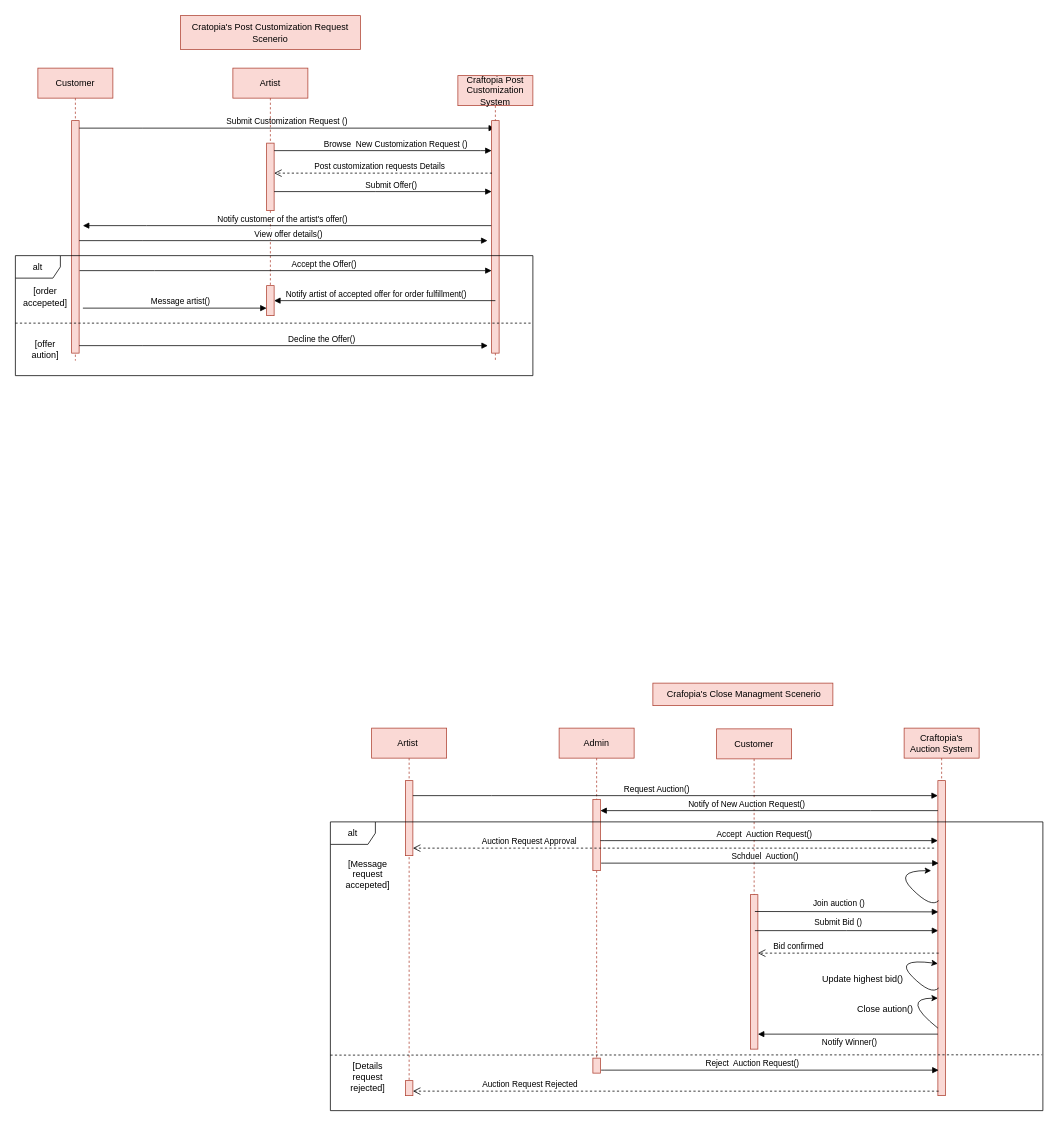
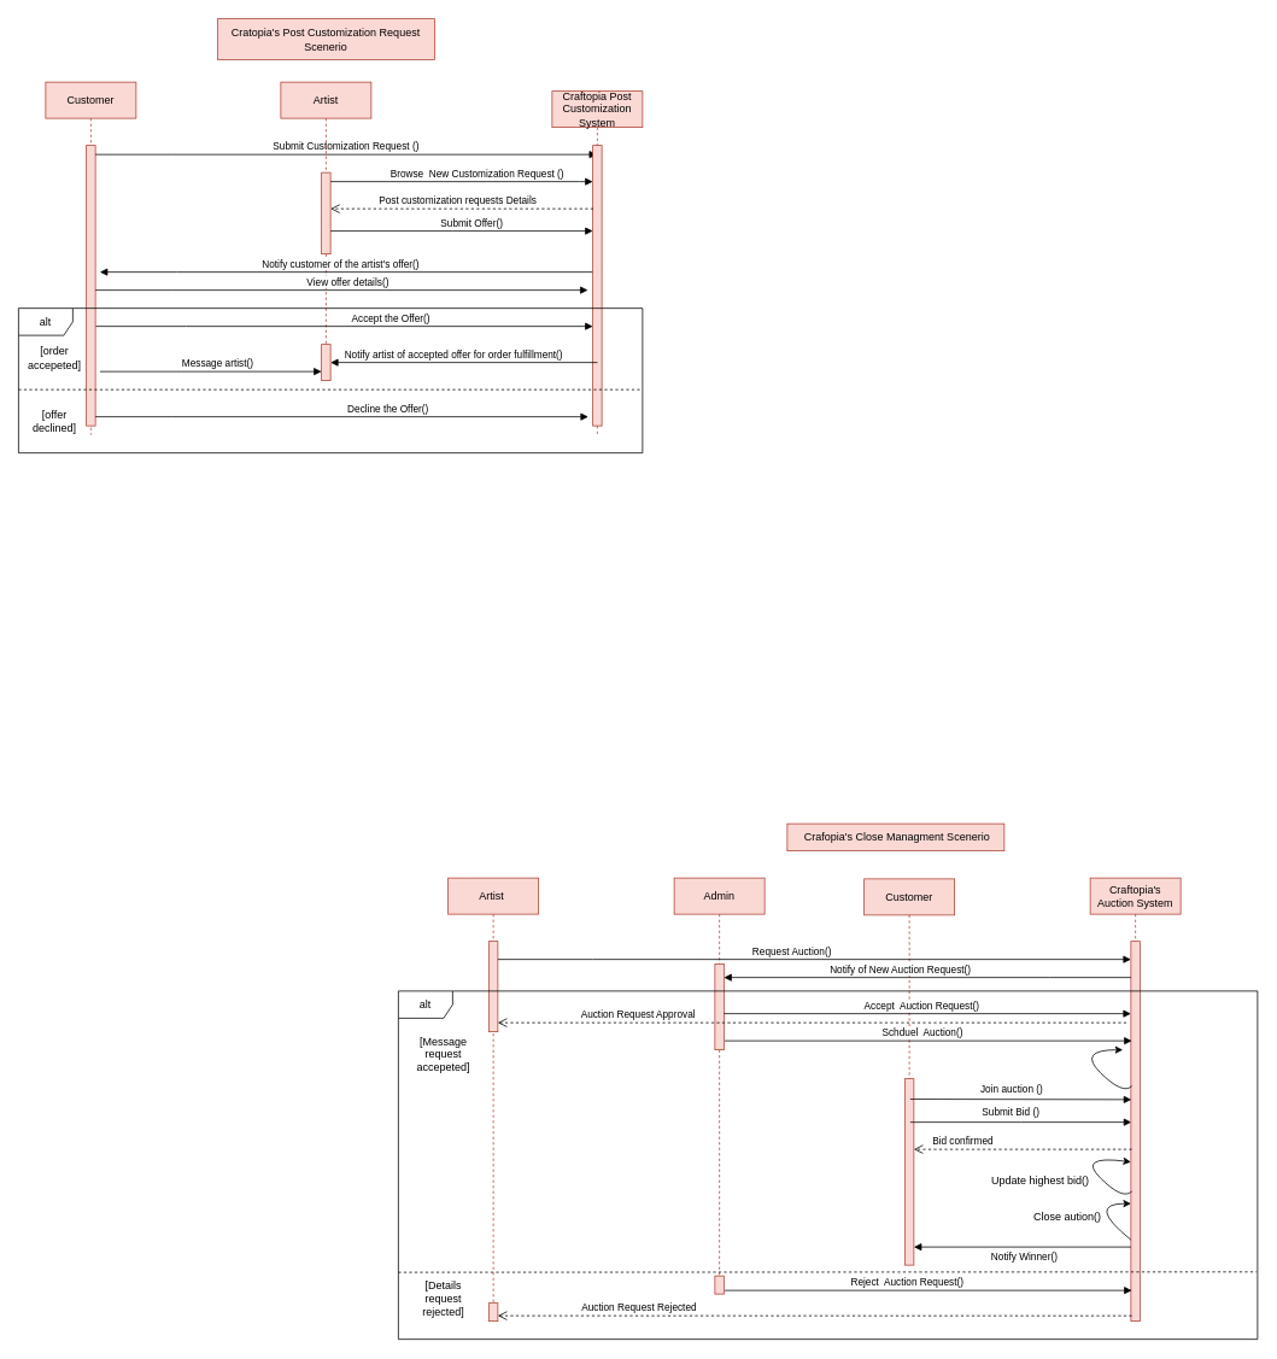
  <mxCell id="0" />
  <mxCell id="1" parent="0" />
  <mxCell id="2" value="Customer" style="shape=umlLifeline;perimeter=lifelinePerimeter;whiteSpace=wrap;html=1;container=0;dropTarget=0;collapsible=0;recursiveResize=0;outlineConnect=0;portConstraint=eastwest;newEdgeStyle={&quot;edgeStyle&quot;:&quot;elbowEdgeStyle&quot;,&quot;elbow&quot;:&quot;vertical&quot;,&quot;curved&quot;:0,&quot;rounded&quot;:0};fillColor=#fad9d5;strokeColor=#ae4132;" parent="1" vertex="1"><mxGeometry x="50" y="90" width="100" height="390" as="geometry" /></mxCell>
  <mxCell id="3" value="" style="html=1;points=[];perimeter=orthogonalPerimeter;outlineConnect=0;targetShapes=umlLifeline;portConstraint=eastwest;newEdgeStyle={&quot;edgeStyle&quot;:&quot;elbowEdgeStyle&quot;,&quot;elbow&quot;:&quot;vertical&quot;,&quot;curved&quot;:0,&quot;rounded&quot;:0};fillColor=#fad9d5;strokeColor=#ae4132;" parent="2" vertex="1"><mxGeometry x="45" y="70" width="10" height="310" as="geometry" /></mxCell>
  <mxCell id="4" value="Submit Customization Request ()" style="html=1;verticalAlign=bottom;endArrow=block;edgeStyle=elbowEdgeStyle;elbow=vertical;curved=0;rounded=0;" parent="1" source="3" target="14" edge="1"><mxGeometry relative="1" as="geometry"><mxPoint x="205" y="180" as="sourcePoint" /><Array as="points"><mxPoint x="190" y="170" /></Array></mxGeometry></mxCell>
  <mxCell id="5" value="Cratopia's Post Customization Request Scenerio" style="text;html=1;align=center;verticalAlign=middle;whiteSpace=wrap;rounded=0;fillColor=#fad9d5;strokeColor=#ae4132;" parent="1" vertex="1"><mxGeometry x="240" y="20" width="240" height="45" as="geometry" /></mxCell>
  <mxCell id="6" value="Artist" style="shape=umlLifeline;perimeter=lifelinePerimeter;whiteSpace=wrap;html=1;container=0;dropTarget=0;collapsible=0;recursiveResize=0;outlineConnect=0;portConstraint=eastwest;newEdgeStyle={&quot;edgeStyle&quot;:&quot;elbowEdgeStyle&quot;,&quot;elbow&quot;:&quot;vertical&quot;,&quot;curved&quot;:0,&quot;rounded&quot;:0};fillColor=#fad9d5;strokeColor=#ae4132;" parent="1" vertex="1"><mxGeometry x="310" y="90" width="100" height="330" as="geometry" /></mxCell>
  <mxCell id="7" value="" style="html=1;points=[];perimeter=orthogonalPerimeter;outlineConnect=0;targetShapes=umlLifeline;portConstraint=eastwest;newEdgeStyle={&quot;edgeStyle&quot;:&quot;elbowEdgeStyle&quot;,&quot;elbow&quot;:&quot;vertical&quot;,&quot;curved&quot;:0,&quot;rounded&quot;:0};fillColor=#fad9d5;strokeColor=#ae4132;" parent="6" vertex="1"><mxGeometry x="45" y="100" width="10" height="90" as="geometry" /></mxCell>
  <mxCell id="8" value="" style="html=1;points=[];perimeter=orthogonalPerimeter;outlineConnect=0;targetShapes=umlLifeline;portConstraint=eastwest;newEdgeStyle={&quot;edgeStyle&quot;:&quot;elbowEdgeStyle&quot;,&quot;elbow&quot;:&quot;vertical&quot;,&quot;curved&quot;:0,&quot;rounded&quot;:0};fillColor=#fad9d5;strokeColor=#ae4132;" parent="6" vertex="1"><mxGeometry x="45" y="290" width="10" height="40" as="geometry" /></mxCell>
  <mxCell id="9" value="View offer details()" style="html=1;verticalAlign=bottom;endArrow=block;edgeStyle=elbowEdgeStyle;elbow=vertical;curved=0;rounded=0;" parent="1" edge="1"><mxGeometry x="0.023" relative="1" as="geometry"><mxPoint x="105" y="320" as="sourcePoint" /><Array as="points"><mxPoint x="190" y="320" /></Array><mxPoint x="649.5" y="320" as="targetPoint" /><mxPoint as="offset" /></mxGeometry></mxCell>
  <mxCell id="10" value="Message artist()" style="html=1;verticalAlign=bottom;endArrow=block;edgeStyle=elbowEdgeStyle;elbow=vertical;curved=0;rounded=0;" parent="1" edge="1"><mxGeometry x="0.061" relative="1" as="geometry"><mxPoint x="110" y="410" as="sourcePoint" /><Array as="points"><mxPoint x="200" y="410" /></Array><mxPoint x="355" y="410" as="targetPoint" /><mxPoint as="offset" /></mxGeometry></mxCell>
  <mxCell id="11" value="Accept the Offer()&amp;nbsp;" style="html=1;verticalAlign=bottom;endArrow=block;edgeStyle=elbowEdgeStyle;elbow=vertical;curved=0;rounded=0;" parent="1" edge="1"><mxGeometry x="0.191" relative="1" as="geometry"><mxPoint x="105.5" y="360" as="sourcePoint" /><Array as="points"><mxPoint x="205.5" y="360" /></Array><mxPoint x="655" y="360" as="targetPoint" /><mxPoint as="offset" /></mxGeometry></mxCell>
  <mxCell id="12" value="Artist&amp;nbsp;" style="shape=umlLifeline;perimeter=lifelinePerimeter;whiteSpace=wrap;html=1;container=0;dropTarget=0;collapsible=0;recursiveResize=0;outlineConnect=0;portConstraint=eastwest;newEdgeStyle={&quot;edgeStyle&quot;:&quot;elbowEdgeStyle&quot;,&quot;elbow&quot;:&quot;vertical&quot;,&quot;curved&quot;:0,&quot;rounded&quot;:0};fillColor=#fad9d5;strokeColor=#ae4132;" parent="1" vertex="1"><mxGeometry x="495" y="970" width="100" height="470" as="geometry" /></mxCell>
  <mxCell id="13" value="&amp;nbsp;Crafopia's Close Managment Scenerio" style="text;html=1;align=center;verticalAlign=middle;whiteSpace=wrap;rounded=0;fillColor=#fad9d5;strokeColor=#ae4132;" parent="1" vertex="1"><mxGeometry x="870" y="910" width="240" height="30" as="geometry" /></mxCell>
  <mxCell id="14" value="Craftopia Post Customization System" style="shape=umlLifeline;perimeter=lifelinePerimeter;whiteSpace=wrap;html=1;container=0;dropTarget=0;collapsible=0;recursiveResize=0;outlineConnect=0;portConstraint=eastwest;newEdgeStyle={&quot;edgeStyle&quot;:&quot;elbowEdgeStyle&quot;,&quot;elbow&quot;:&quot;vertical&quot;,&quot;curved&quot;:0,&quot;rounded&quot;:0};fillColor=#fad9d5;strokeColor=#ae4132;" parent="1" vertex="1"><mxGeometry x="610" y="100" width="100" height="380" as="geometry" /></mxCell>
  <mxCell id="15" value="" style="html=1;points=[];perimeter=orthogonalPerimeter;outlineConnect=0;targetShapes=umlLifeline;portConstraint=eastwest;newEdgeStyle={&quot;edgeStyle&quot;:&quot;elbowEdgeStyle&quot;,&quot;elbow&quot;:&quot;vertical&quot;,&quot;curved&quot;:0,&quot;rounded&quot;:0};fillColor=#fad9d5;strokeColor=#ae4132;" parent="14" vertex="1"><mxGeometry x="45" y="60" width="10" height="310" as="geometry" /></mxCell>
  <mxCell id="16" value="&amp;nbsp;Post customization requests Details" style="html=1;verticalAlign=bottom;endArrow=open;dashed=1;endSize=8;edgeStyle=elbowEdgeStyle;elbow=horizontal;curved=0;rounded=0;" parent="1" target="7" edge="1"><mxGeometry x="0.049" relative="1" as="geometry"><mxPoint x="370" y="230" as="targetPoint" /><Array as="points"><mxPoint x="650.5" y="230" /></Array><mxPoint x="655.5" y="230" as="sourcePoint" /><mxPoint as="offset" /></mxGeometry></mxCell>
  <mxCell id="17" value="Submit Offer()" style="html=1;verticalAlign=bottom;endArrow=block;edgeStyle=elbowEdgeStyle;elbow=vertical;curved=0;rounded=0;" parent="1" edge="1"><mxGeometry x="0.075" relative="1" as="geometry"><mxPoint x="365" y="254.64" as="sourcePoint" /><Array as="points"><mxPoint x="499.75" y="254.64" /></Array><mxPoint x="655" y="254.64" as="targetPoint" /><mxPoint as="offset" /></mxGeometry></mxCell>
  <mxCell id="18" value="alt" style="shape=umlFrame;whiteSpace=wrap;html=1;pointerEvents=0;" parent="1" vertex="1"><mxGeometry x="20" y="340" width="690" height="160" as="geometry" /></mxCell>
  <mxCell id="19" value="" style="html=1;points=[];perimeter=orthogonalPerimeter;outlineConnect=0;targetShapes=umlLifeline;portConstraint=eastwest;newEdgeStyle={&quot;edgeStyle&quot;:&quot;elbowEdgeStyle&quot;,&quot;elbow&quot;:&quot;vertical&quot;,&quot;curved&quot;:0,&quot;rounded&quot;:0};fillColor=#fad9d5;strokeColor=#ae4132;" parent="1" vertex="1"><mxGeometry x="540" y="1040" width="10" height="100" as="geometry" /></mxCell>
  <mxCell id="20" value="Admin" style="shape=umlLifeline;perimeter=lifelinePerimeter;whiteSpace=wrap;html=1;container=0;dropTarget=0;collapsible=0;recursiveResize=0;outlineConnect=0;portConstraint=eastwest;newEdgeStyle={&quot;edgeStyle&quot;:&quot;elbowEdgeStyle&quot;,&quot;elbow&quot;:&quot;vertical&quot;,&quot;curved&quot;:0,&quot;rounded&quot;:0};fillColor=#fad9d5;strokeColor=#ae4132;" parent="1" vertex="1"><mxGeometry x="745" y="970" width="100" height="440" as="geometry" /></mxCell>
  <mxCell id="21" value="" style="html=1;points=[];perimeter=orthogonalPerimeter;outlineConnect=0;targetShapes=umlLifeline;portConstraint=eastwest;newEdgeStyle={&quot;edgeStyle&quot;:&quot;elbowEdgeStyle&quot;,&quot;elbow&quot;:&quot;vertical&quot;,&quot;curved&quot;:0,&quot;rounded&quot;:0};fillColor=#fad9d5;strokeColor=#ae4132;" parent="20" vertex="1"><mxGeometry x="45" y="95" width="10" height="95" as="geometry" /></mxCell>
  <mxCell id="22" value="Customer" style="shape=umlLifeline;perimeter=lifelinePerimeter;whiteSpace=wrap;html=1;container=0;dropTarget=0;collapsible=0;recursiveResize=0;outlineConnect=0;portConstraint=eastwest;newEdgeStyle={&quot;edgeStyle&quot;:&quot;elbowEdgeStyle&quot;,&quot;elbow&quot;:&quot;vertical&quot;,&quot;curved&quot;:0,&quot;rounded&quot;:0};fillColor=#fad9d5;strokeColor=#ae4132;" parent="1" vertex="1"><mxGeometry x="955" y="971" width="100" height="429" as="geometry" /></mxCell>
  <mxCell id="23" value="" style="html=1;points=[];perimeter=orthogonalPerimeter;outlineConnect=0;targetShapes=umlLifeline;portConstraint=eastwest;newEdgeStyle={&quot;edgeStyle&quot;:&quot;elbowEdgeStyle&quot;,&quot;elbow&quot;:&quot;vertical&quot;,&quot;curved&quot;:0,&quot;rounded&quot;:0};fillColor=#fad9d5;strokeColor=#ae4132;" parent="22" vertex="1"><mxGeometry x="45" y="221" width="10" height="206" as="geometry" /></mxCell>
  <mxCell id="24" value="Request Auction()" style="html=1;verticalAlign=bottom;endArrow=block;edgeStyle=elbowEdgeStyle;elbow=vertical;curved=0;rounded=0;" parent="1" source="19" target="28" edge="1"><mxGeometry x="-0.074" relative="1" as="geometry"><mxPoint x="555" y="1060" as="sourcePoint" /><Array as="points"><mxPoint x="655" y="1060" /><mxPoint x="745" y="1070" /></Array><mxPoint x="715" y="1060" as="targetPoint" /><mxPoint x="1" as="offset" /></mxGeometry></mxCell>
  <mxCell id="25" value="Submit Bid ()" style="html=1;verticalAlign=bottom;endArrow=block;edgeStyle=elbowEdgeStyle;elbow=vertical;curved=0;rounded=0;" parent="1" edge="1"><mxGeometry x="-0.097" y="3" relative="1" as="geometry"><mxPoint x="1006" y="1240" as="sourcePoint" /><Array as="points" /><mxPoint x="1250.5" y="1240" as="targetPoint" /><mxPoint x="1" y="1" as="offset" /></mxGeometry></mxCell>
  <mxCell id="26" value="" style="html=1;points=[];perimeter=orthogonalPerimeter;outlineConnect=0;targetShapes=umlLifeline;portConstraint=eastwest;newEdgeStyle={&quot;edgeStyle&quot;:&quot;elbowEdgeStyle&quot;,&quot;elbow&quot;:&quot;vertical&quot;,&quot;curved&quot;:0,&quot;rounded&quot;:0};fillColor=#fad9d5;strokeColor=#ae4132;" parent="1" vertex="1"><mxGeometry x="790" y="1410" width="10" height="20" as="geometry" /></mxCell>
  <mxCell id="27" value="Craftopia's Auction System" style="shape=umlLifeline;perimeter=lifelinePerimeter;whiteSpace=wrap;html=1;container=0;dropTarget=0;collapsible=0;recursiveResize=0;outlineConnect=0;portConstraint=eastwest;newEdgeStyle={&quot;edgeStyle&quot;:&quot;elbowEdgeStyle&quot;,&quot;elbow&quot;:&quot;vertical&quot;,&quot;curved&quot;:0,&quot;rounded&quot;:0};fillColor=#fad9d5;strokeColor=#ae4132;" parent="1" vertex="1"><mxGeometry x="1205" y="970" width="100" height="490" as="geometry" /></mxCell>
  <mxCell id="28" value="" style="html=1;points=[];perimeter=orthogonalPerimeter;outlineConnect=0;targetShapes=umlLifeline;portConstraint=eastwest;newEdgeStyle={&quot;edgeStyle&quot;:&quot;elbowEdgeStyle&quot;,&quot;elbow&quot;:&quot;vertical&quot;,&quot;curved&quot;:0,&quot;rounded&quot;:0};fillColor=#fad9d5;strokeColor=#ae4132;" parent="27" vertex="1"><mxGeometry x="45" y="70" width="10" height="420" as="geometry" /></mxCell>
  <mxCell id="29" value="Notify of New Auction Request()" style="html=1;verticalAlign=bottom;endArrow=block;edgeStyle=elbowEdgeStyle;elbow=vertical;curved=0;rounded=0;" parent="1" edge="1"><mxGeometry x="0.133" relative="1" as="geometry"><mxPoint x="1250" y="1080" as="sourcePoint" /><Array as="points"><mxPoint x="1160" y="1080" /><mxPoint x="1070" y="1070" /></Array><mxPoint x="800" y="1080" as="targetPoint" /><mxPoint as="offset" /></mxGeometry></mxCell>
  <mxCell id="30" value="Accept&amp;nbsp; Auction Request()&amp;nbsp;" style="html=1;verticalAlign=bottom;endArrow=block;edgeStyle=elbowEdgeStyle;elbow=vertical;curved=0;rounded=0;" parent="1" edge="1"><mxGeometry x="-0.022" relative="1" as="geometry"><mxPoint x="800" y="1120" as="sourcePoint" /><Array as="points"><mxPoint x="805" y="1120" /></Array><mxPoint x="1250" y="1120" as="targetPoint" /><mxPoint as="offset" /></mxGeometry></mxCell>
  <mxCell id="31" value="" style="html=1;points=[];perimeter=orthogonalPerimeter;outlineConnect=0;targetShapes=umlLifeline;portConstraint=eastwest;newEdgeStyle={&quot;edgeStyle&quot;:&quot;elbowEdgeStyle&quot;,&quot;elbow&quot;:&quot;vertical&quot;,&quot;curved&quot;:0,&quot;rounded&quot;:0};fillColor=#fad9d5;strokeColor=#ae4132;" parent="1" vertex="1"><mxGeometry x="540" y="1440" width="10" height="20" as="geometry" /></mxCell>
  <mxCell id="32" value="Notify Winner()" style="html=1;verticalAlign=bottom;endArrow=block;edgeStyle=elbowEdgeStyle;elbow=vertical;curved=0;rounded=0;" parent="1" edge="1"><mxGeometry x="-0.02" y="20" relative="1" as="geometry"><mxPoint x="1250" y="1378" as="sourcePoint" /><Array as="points"><mxPoint x="1145" y="1378" /></Array><mxPoint x="1010" y="1378" as="targetPoint" /><mxPoint as="offset" /></mxGeometry></mxCell>
  <mxCell id="33" value="Auction Request Approval" style="html=1;verticalAlign=bottom;endArrow=open;dashed=1;endSize=8;edgeStyle=elbowEdgeStyle;elbow=horizontal;curved=0;rounded=0;" parent="1" target="19" edge="1"><mxGeometry x="0.554" relative="1" as="geometry"><mxPoint x="800" y="1130" as="targetPoint" /><Array as="points"><mxPoint x="905" y="1130" /></Array><mxPoint x="1245" y="1130" as="sourcePoint" /><mxPoint as="offset" /></mxGeometry></mxCell>
  <mxCell id="34" value="" style="endArrow=none;dashed=1;html=1;rounded=0;entryX=0.998;entryY=0.579;entryDx=0;entryDy=0;entryPerimeter=0;exitX=0;exitY=0.625;exitDx=0;exitDy=0;exitPerimeter=0;" parent="1" edge="1"><mxGeometry width="50" height="50" relative="1" as="geometry"><mxPoint x="20" y="430" as="sourcePoint" /><mxPoint x="710" y="430" as="targetPoint" /></mxGeometry></mxCell>
  <mxCell id="35" value="Decline the Offer()&amp;nbsp;" style="html=1;verticalAlign=bottom;endArrow=block;edgeStyle=elbowEdgeStyle;elbow=vertical;curved=0;rounded=0;" parent="1" edge="1"><mxGeometry x="0.191" relative="1" as="geometry"><mxPoint x="105" y="460" as="sourcePoint" /><Array as="points"><mxPoint x="190" y="460" /></Array><mxPoint x="650" y="460" as="targetPoint" /><mxPoint as="offset" /></mxGeometry></mxCell>
  <mxCell id="36" value="[order accepeted]" style="text;html=1;align=center;verticalAlign=middle;whiteSpace=wrap;rounded=0;" parent="1" vertex="1"><mxGeometry x="30" y="380" width="60" height="30" as="geometry" /></mxCell>
- <mxCell id="37" value="[offer aution]" style="text;html=1;align=center;verticalAlign=middle;whiteSpace=wrap;rounded=0;" parent="1" vertex="1"><mxGeometry x="30" y="450" width="60" height="30" as="geometry" /></mxCell>
+ <mxCell id="37" value="[offer declined]" style="text;html=1;align=center;verticalAlign=middle;whiteSpace=wrap;rounded=0;" parent="1" vertex="1"><mxGeometry x="30" y="450" width="60" height="30" as="geometry" /></mxCell>
  <mxCell id="38" value="alt" style="shape=umlFrame;whiteSpace=wrap;html=1;pointerEvents=0;" parent="1" vertex="1"><mxGeometry x="440" y="1095" width="950" height="385" as="geometry" /></mxCell>
  <mxCell id="39" value="" style="endArrow=none;dashed=1;html=1;rounded=0;entryX=0.999;entryY=0.791;entryDx=0;entryDy=0;entryPerimeter=0;" parent="1" edge="1"><mxGeometry width="50" height="50" relative="1" as="geometry"><mxPoint x="440" y="1406" as="sourcePoint" /><mxPoint x="1389.05" y="1405.535" as="targetPoint" /></mxGeometry></mxCell>
  <mxCell id="40" value="[Message request accepeted]" style="text;html=1;align=center;verticalAlign=middle;whiteSpace=wrap;rounded=0;" parent="1" vertex="1"><mxGeometry x="460" y="1150" width="60" height="30" as="geometry" /></mxCell>
  <mxCell id="41" value="[Details request rejected]" style="text;html=1;align=center;verticalAlign=middle;whiteSpace=wrap;rounded=0;" parent="1" vertex="1"><mxGeometry x="460" y="1420" width="60" height="30" as="geometry" /></mxCell>
  <mxCell id="42" value="Reject&amp;nbsp; Auction Request()&amp;nbsp;" style="html=1;verticalAlign=bottom;endArrow=block;edgeStyle=elbowEdgeStyle;elbow=vertical;curved=0;rounded=0;" parent="1" edge="1"><mxGeometry x="-0.098" relative="1" as="geometry"><mxPoint x="801" y="1426" as="sourcePoint" /><Array as="points"><mxPoint x="806" y="1426" /></Array><mxPoint x="1251" y="1426" as="targetPoint" /><mxPoint as="offset" /></mxGeometry></mxCell>
  <mxCell id="43" value="Auction Request Rejected" style="html=1;verticalAlign=bottom;endArrow=open;dashed=1;endSize=8;edgeStyle=elbowEdgeStyle;elbow=horizontal;curved=0;rounded=0;" parent="1" edge="1"><mxGeometry x="0.554" relative="1" as="geometry"><mxPoint x="550" y="1454" as="targetPoint" /><Array as="points"><mxPoint x="911" y="1454.05" /></Array><mxPoint x="1251" y="1454.05" as="sourcePoint" /><mxPoint as="offset" /></mxGeometry></mxCell>
  <mxCell id="44" value="" style="curved=1;endArrow=classic;html=1;rounded=0;" parent="1" edge="1"><mxGeometry width="50" height="50" relative="1" as="geometry"><mxPoint x="1250" y="1370" as="sourcePoint" /><mxPoint x="1250" y="1330" as="targetPoint" /><Array as="points"><mxPoint x="1200" y="1330" /></Array></mxGeometry></mxCell>
  <mxCell id="45" value="Close aution()" style="text;html=1;align=center;verticalAlign=middle;whiteSpace=wrap;rounded=0;" parent="1" vertex="1"><mxGeometry x="1140" y="1330" width="80" height="30" as="geometry" /></mxCell>
  <mxCell id="46" value="Schduel&amp;nbsp; Auction()&amp;nbsp;" style="html=1;verticalAlign=bottom;endArrow=block;edgeStyle=elbowEdgeStyle;elbow=vertical;curved=0;rounded=0;" parent="1" edge="1"><mxGeometry x="-0.022" relative="1" as="geometry"><mxPoint x="801" y="1150" as="sourcePoint" /><Array as="points"><mxPoint x="806" y="1150" /></Array><mxPoint x="1251" y="1150" as="targetPoint" /><mxPoint as="offset" /></mxGeometry></mxCell>
  <mxCell id="47" value="Join auction ()" style="html=1;verticalAlign=bottom;endArrow=block;edgeStyle=elbowEdgeStyle;elbow=vertical;curved=0;rounded=0;" parent="1" edge="1"><mxGeometry x="-0.097" y="3" relative="1" as="geometry"><mxPoint x="1006" y="1214.52" as="sourcePoint" /><Array as="points" /><mxPoint x="1250.5" y="1214.52" as="targetPoint" /><mxPoint x="1" y="1" as="offset" /></mxGeometry></mxCell>
  <mxCell id="48" value="" style="curved=1;endArrow=classic;html=1;rounded=0;" parent="1" edge="1"><mxGeometry width="50" height="50" relative="1" as="geometry"><mxPoint x="1251" y="1200" as="sourcePoint" /><mxPoint x="1241" y="1160" as="targetPoint" /><Array as="points"><mxPoint x="1241" y="1210" /><mxPoint x="1191" y="1160" /></Array></mxGeometry></mxCell>
  <mxCell id="49" value="" style="curved=1;endArrow=classic;html=1;rounded=0;" parent="1" edge="1"><mxGeometry width="50" height="50" relative="1" as="geometry"><mxPoint x="1251" y="1316.5" as="sourcePoint" /><mxPoint x="1250" y="1284" as="targetPoint" /><Array as="points"><mxPoint x="1241" y="1326.5" /><mxPoint x="1191" y="1276.5" /></Array></mxGeometry></mxCell>
  <mxCell id="50" value="Update highest bid()" style="text;html=1;align=center;verticalAlign=middle;whiteSpace=wrap;rounded=0;" parent="1" vertex="1"><mxGeometry x="1090" y="1290" width="120" height="30" as="geometry" /></mxCell>
  <mxCell id="51" value="Bid confirmed" style="html=1;verticalAlign=bottom;endArrow=open;dashed=1;endSize=8;edgeStyle=elbowEdgeStyle;elbow=horizontal;curved=0;rounded=0;" parent="1" edge="1"><mxGeometry x="0.554" relative="1" as="geometry"><mxPoint x="1010" y="1270" as="targetPoint" /><Array as="points"><mxPoint x="1038" y="1270" /></Array><mxPoint x="1251" y="1270" as="sourcePoint" /><mxPoint as="offset" /></mxGeometry></mxCell>
  <mxCell id="52" value="Browse&amp;nbsp; New Customization Request ()" style="html=1;verticalAlign=bottom;endArrow=block;edgeStyle=elbowEdgeStyle;elbow=vertical;curved=0;rounded=0;" parent="1" source="7" target="15" edge="1"><mxGeometry x="0.117" relative="1" as="geometry"><mxPoint x="370" y="200" as="sourcePoint" /><Array as="points"><mxPoint x="640" y="200" /></Array><mxPoint x="790.5" y="210" as="targetPoint" /><mxPoint as="offset" /></mxGeometry></mxCell>
  <mxCell id="53" value="Notify customer of the artist's offer()" style="html=1;verticalAlign=bottom;endArrow=block;edgeStyle=elbowEdgeStyle;elbow=vertical;curved=0;rounded=0;" edge="1" parent="1"><mxGeometry x="0.023" relative="1" as="geometry"><mxPoint x="654.5" y="300" as="sourcePoint" /><Array as="points"><mxPoint x="195" y="300" /></Array><mxPoint x="110" y="300" as="targetPoint" /><mxPoint as="offset" /></mxGeometry></mxCell>
  <mxCell id="54" value="Notify artist of accepted offer for order fulfillment()" style="html=1;verticalAlign=bottom;endArrow=block;edgeStyle=elbowEdgeStyle;elbow=vertical;curved=0;rounded=0;" edge="1" parent="1" target="8"><mxGeometry x="0.075" relative="1" as="geometry"><mxPoint x="660" y="400" as="sourcePoint" /><Array as="points"><mxPoint x="504.75" y="400" /></Array><mxPoint x="370" y="400" as="targetPoint" /><mxPoint as="offset" /></mxGeometry></mxCell>
